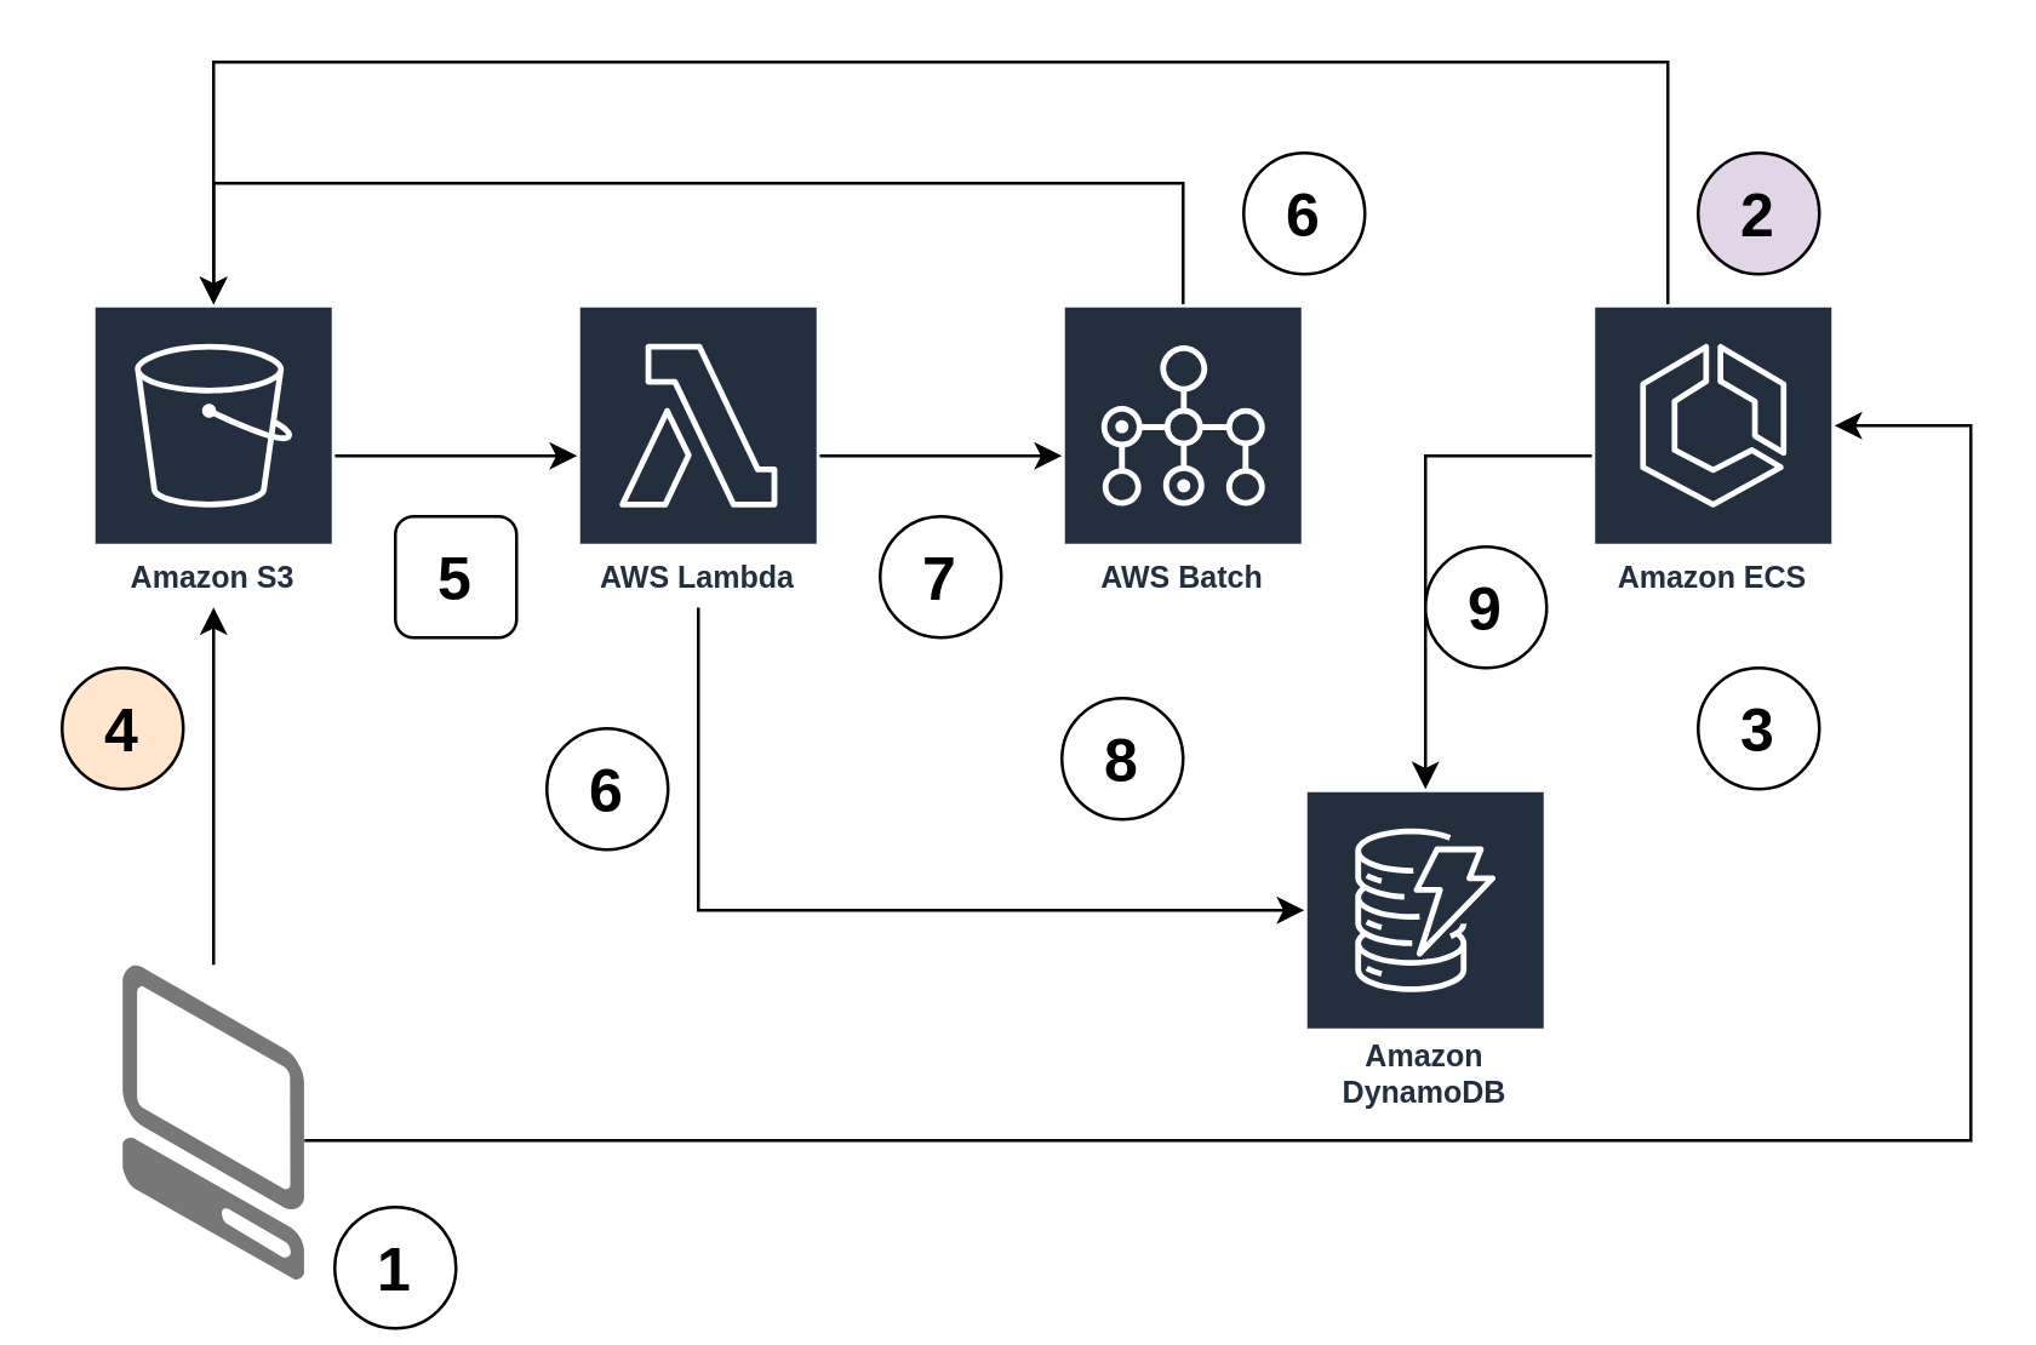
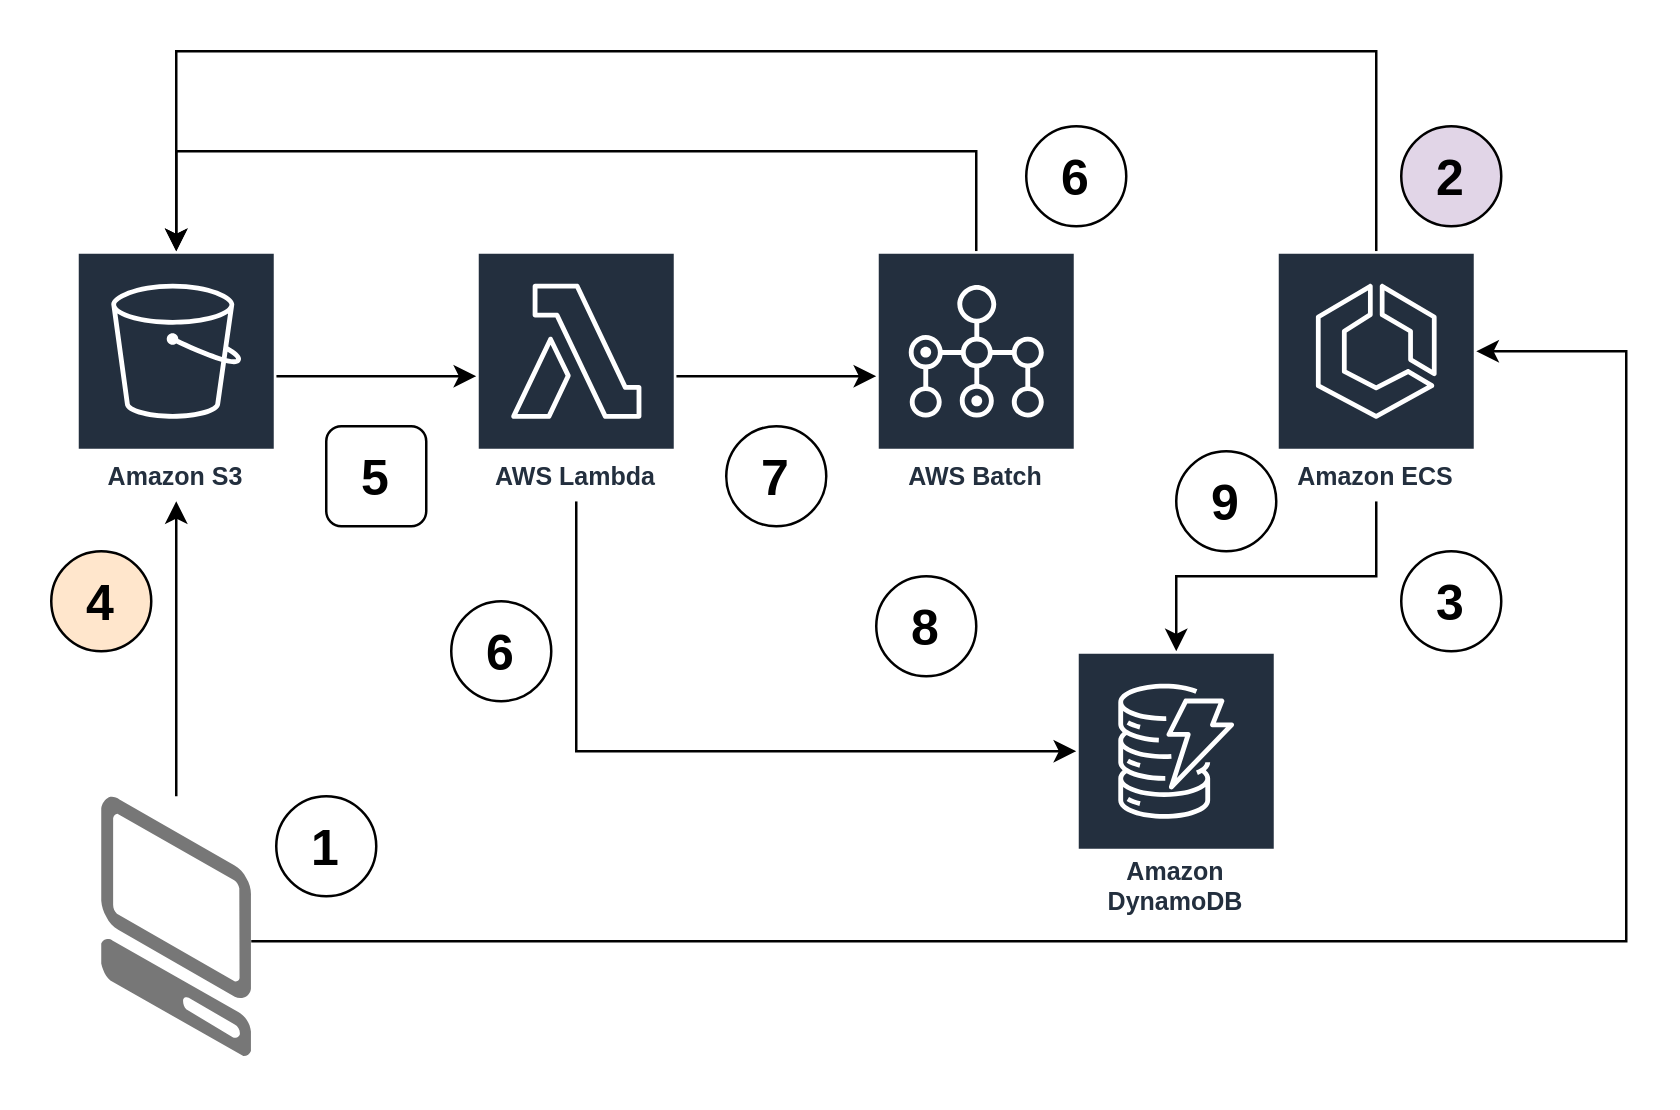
  <mxCell id="0" />
  <mxCell id="1" parent="0" />
  <mxCell id="2" value="" style="edgeStyle=orthogonalEdgeStyle;rounded=0;orthogonalLoop=1;jettySize=auto;html=1;" parent="1" source="3" target="6" edge="1"><mxGeometry relative="1" as="geometry" /></mxCell>
  <mxCell id="3" value="Amazon S3" style="outlineConnect=0;fontColor=#232F3E;gradientColor=none;strokeColor=#ffffff;fillColor=#232F3E;dashed=0;verticalLabelPosition=middle;verticalAlign=bottom;align=center;html=1;whiteSpace=wrap;fontSize=10;fontStyle=1;spacing=3;shape=mxgraph.aws4.productIcon;prIcon=mxgraph.aws4.s3;" parent="1" vertex="1"><mxGeometry x="30" y="100" width="80" height="100" as="geometry" /></mxCell>
  <mxCell id="4" value="" style="edgeStyle=orthogonalEdgeStyle;rounded=0;orthogonalLoop=1;jettySize=auto;html=1;" parent="1" source="6" target="8" edge="1"><mxGeometry relative="1" as="geometry" /></mxCell>
  <mxCell id="5" value="" style="edgeStyle=orthogonalEdgeStyle;rounded=0;orthogonalLoop=1;jettySize=auto;html=1;" edge="1" parent="1" source="6" target="12"><mxGeometry relative="1" as="geometry"><mxPoint x="230" y="280" as="targetPoint" /><Array as="points"><mxPoint x="230" y="300" /></Array></mxGeometry></mxCell>
  <mxCell id="6" value="AWS Lambda" style="outlineConnect=0;fontColor=#232F3E;gradientColor=none;strokeColor=#ffffff;fillColor=#232F3E;dashed=0;verticalLabelPosition=middle;verticalAlign=bottom;align=center;html=1;whiteSpace=wrap;fontSize=10;fontStyle=1;spacing=3;shape=mxgraph.aws4.productIcon;prIcon=mxgraph.aws4.lambda;" parent="1" vertex="1"><mxGeometry x="190" y="100" width="80" height="100" as="geometry" /></mxCell>
  <mxCell id="7" value="" style="edgeStyle=orthogonalEdgeStyle;rounded=0;orthogonalLoop=1;jettySize=auto;html=1;" edge="1" parent="1" source="8" target="3"><mxGeometry relative="1" as="geometry"><mxPoint x="390" y="20" as="targetPoint" /><Array as="points"><mxPoint x="390" y="60" /><mxPoint x="70" y="60" /></Array></mxGeometry></mxCell>
  <mxCell id="8" value="AWS Batch" style="outlineConnect=0;fontColor=#232F3E;gradientColor=none;strokeColor=#ffffff;fillColor=#232F3E;dashed=0;verticalLabelPosition=middle;verticalAlign=bottom;align=center;html=1;whiteSpace=wrap;fontSize=10;fontStyle=1;spacing=3;shape=mxgraph.aws4.productIcon;prIcon=mxgraph.aws4.batch;" parent="1" vertex="1"><mxGeometry x="350" y="100" width="80" height="100" as="geometry" /></mxCell>
  <mxCell id="9" value="" style="edgeStyle=orthogonalEdgeStyle;rounded=0;orthogonalLoop=1;jettySize=auto;html=1;" parent="1" source="11" target="12" edge="1"><mxGeometry relative="1" as="geometry"><mxPoint x="550" y="310" as="targetPoint" /></mxGeometry></mxCell>
  <mxCell id="10" value="" style="edgeStyle=orthogonalEdgeStyle;rounded=0;orthogonalLoop=1;jettySize=auto;html=1;" parent="1" source="11" target="3" edge="1"><mxGeometry relative="1" as="geometry"><mxPoint x="550" y="20" as="targetPoint" /><Array as="points"><mxPoint x="550" y="20" /><mxPoint x="70" y="20" /></Array></mxGeometry></mxCell>
- <mxCell id="11" value="Amazon ECS" style="outlineConnect=0;fontColor=#232F3E;gradientColor=none;strokeColor=#ffffff;fillColor=#232F3E;dashed=0;verticalLabelPosition=middle;verticalAlign=bottom;align=center;html=1;whiteSpace=wrap;fontSize=10;fontStyle=1;spacing=3;shape=mxgraph.aws4.productIcon;prIcon=mxgraph.aws4.ecs;" parent="1" vertex="1"><mxGeometry x="525" y="100" width="80" height="100" as="geometry" /></mxCell>
+ <mxCell id="11" value="Amazon ECS" style="outlineConnect=0;fontColor=#232F3E;gradientColor=none;strokeColor=#ffffff;fillColor=#232F3E;dashed=0;verticalLabelPosition=middle;verticalAlign=bottom;align=center;html=1;whiteSpace=wrap;fontSize=10;fontStyle=1;spacing=3;shape=mxgraph.aws4.productIcon;prIcon=mxgraph.aws4.ecs;" parent="1" vertex="1"><mxGeometry x="510" y="100" width="80" height="100" as="geometry" /></mxCell>
  <mxCell id="12" value="Amazon DynamoDB" style="outlineConnect=0;fontColor=#232F3E;gradientColor=none;strokeColor=#ffffff;fillColor=#232F3E;dashed=0;verticalLabelPosition=middle;verticalAlign=bottom;align=center;html=1;whiteSpace=wrap;fontSize=10;fontStyle=1;spacing=3;shape=mxgraph.aws4.productIcon;prIcon=mxgraph.aws4.dynamodb;" parent="1" vertex="1"><mxGeometry x="430" y="260" width="80" height="110" as="geometry" /></mxCell>
  <mxCell id="13" value="" style="edgeStyle=orthogonalEdgeStyle;rounded=0;orthogonalLoop=1;jettySize=auto;html=1;" parent="1" source="15" target="3" edge="1"><mxGeometry relative="1" as="geometry" /></mxCell>
  <mxCell id="14" value="" style="edgeStyle=orthogonalEdgeStyle;rounded=0;orthogonalLoop=1;jettySize=auto;html=1;" parent="1" target="11" edge="1"><mxGeometry relative="1" as="geometry"><mxPoint x="100" y="376" as="sourcePoint" /><mxPoint x="590" y="126" as="targetPoint" /><Array as="points"><mxPoint x="650" y="376" /><mxPoint x="650" y="140" /></Array></mxGeometry></mxCell>
  <mxCell id="15" value="" style="verticalLabelPosition=bottom;html=1;verticalAlign=top;strokeWidth=1;align=center;outlineConnect=0;dashed=0;outlineConnect=0;shape=mxgraph.aws3d.client;aspect=fixed;strokeColor=none;fillColor=#777777;" parent="1" vertex="1"><mxGeometry x="40" y="318" width="60" height="104" as="geometry" /></mxCell>
- <mxCell id="16" value="&lt;b&gt;&lt;font style=&quot;font-size: 20px&quot;&gt;1&lt;/font&gt;&lt;/b&gt;" style="ellipse;whiteSpace=wrap;html=1;aspect=fixed;" parent="1" vertex="1"><mxGeometry x="110" y="398" width="40" height="40" as="geometry" /></mxCell>
+ <mxCell id="16" value="&lt;b&gt;&lt;font style=&quot;font-size: 20px&quot;&gt;1&lt;/font&gt;&lt;/b&gt;" style="ellipse;whiteSpace=wrap;html=1;aspect=fixed;" parent="1" vertex="1"><mxGeometry x="110" y="318" width="40" height="40" as="geometry" /></mxCell>
  <mxCell id="17" value="&lt;b&gt;&lt;font style=&quot;font-size: 20px&quot;&gt;2&lt;/font&gt;&lt;/b&gt;" style="ellipse;whiteSpace=wrap;html=1;aspect=fixed;fillColor=#e1d5e7;" parent="1" vertex="1"><mxGeometry x="560" y="50" width="40" height="40" as="geometry" /></mxCell>
  <mxCell id="18" value="&lt;b&gt;&lt;font style=&quot;font-size: 20px&quot;&gt;4&lt;/font&gt;&lt;/b&gt;" style="ellipse;whiteSpace=wrap;html=1;aspect=fixed;fillColor=#ffe6cc;" parent="1" vertex="1"><mxGeometry x="20" y="220" width="40" height="40" as="geometry" /></mxCell>
  <mxCell id="19" value="&lt;b&gt;&lt;font style=&quot;font-size: 20px&quot;&gt;5&lt;/font&gt;&lt;/b&gt;" style="whiteSpace=wrap;html=1;aspect=fixed;rounded=1;" parent="1" vertex="1"><mxGeometry x="130" y="170" width="40" height="40" as="geometry" /></mxCell>
  <mxCell id="20" value="&lt;b&gt;&lt;font style=&quot;font-size: 20px&quot;&gt;7&lt;/font&gt;&lt;/b&gt;" style="ellipse;whiteSpace=wrap;html=1;aspect=fixed;" parent="1" vertex="1"><mxGeometry x="290" y="170" width="40" height="40" as="geometry" /></mxCell>
  <mxCell id="21" value="&lt;b&gt;&lt;font style=&quot;font-size: 20px&quot;&gt;3&lt;/font&gt;&lt;/b&gt;" style="ellipse;whiteSpace=wrap;html=1;aspect=fixed;" parent="1" vertex="1"><mxGeometry x="560" y="220" width="40" height="40" as="geometry" /></mxCell>
  <mxCell id="22" value="&lt;b&gt;&lt;font style=&quot;font-size: 20px&quot;&gt;8&lt;/font&gt;&lt;/b&gt;" style="ellipse;whiteSpace=wrap;html=1;aspect=fixed;" parent="1" vertex="1"><mxGeometry x="350" y="230" width="40" height="40" as="geometry" /></mxCell>
  <mxCell id="23" value="&lt;b&gt;&lt;font style=&quot;font-size: 20px&quot;&gt;9&lt;/font&gt;&lt;/b&gt;" style="ellipse;whiteSpace=wrap;html=1;aspect=fixed;" parent="1" vertex="1"><mxGeometry x="470" y="180" width="40" height="40" as="geometry" /></mxCell>
  <mxCell id="24" value="&lt;b&gt;&lt;font style=&quot;font-size: 20px&quot;&gt;6&lt;/font&gt;&lt;/b&gt;" style="ellipse;whiteSpace=wrap;html=1;aspect=fixed;" vertex="1" parent="1"><mxGeometry x="410" y="50" width="40" height="40" as="geometry" /></mxCell>
  <mxCell id="25" value="&lt;b&gt;&lt;font style=&quot;font-size: 20px&quot;&gt;6&lt;/font&gt;&lt;/b&gt;" style="ellipse;whiteSpace=wrap;html=1;aspect=fixed;" vertex="1" parent="1"><mxGeometry x="180" y="240" width="40" height="40" as="geometry" /></mxCell>
